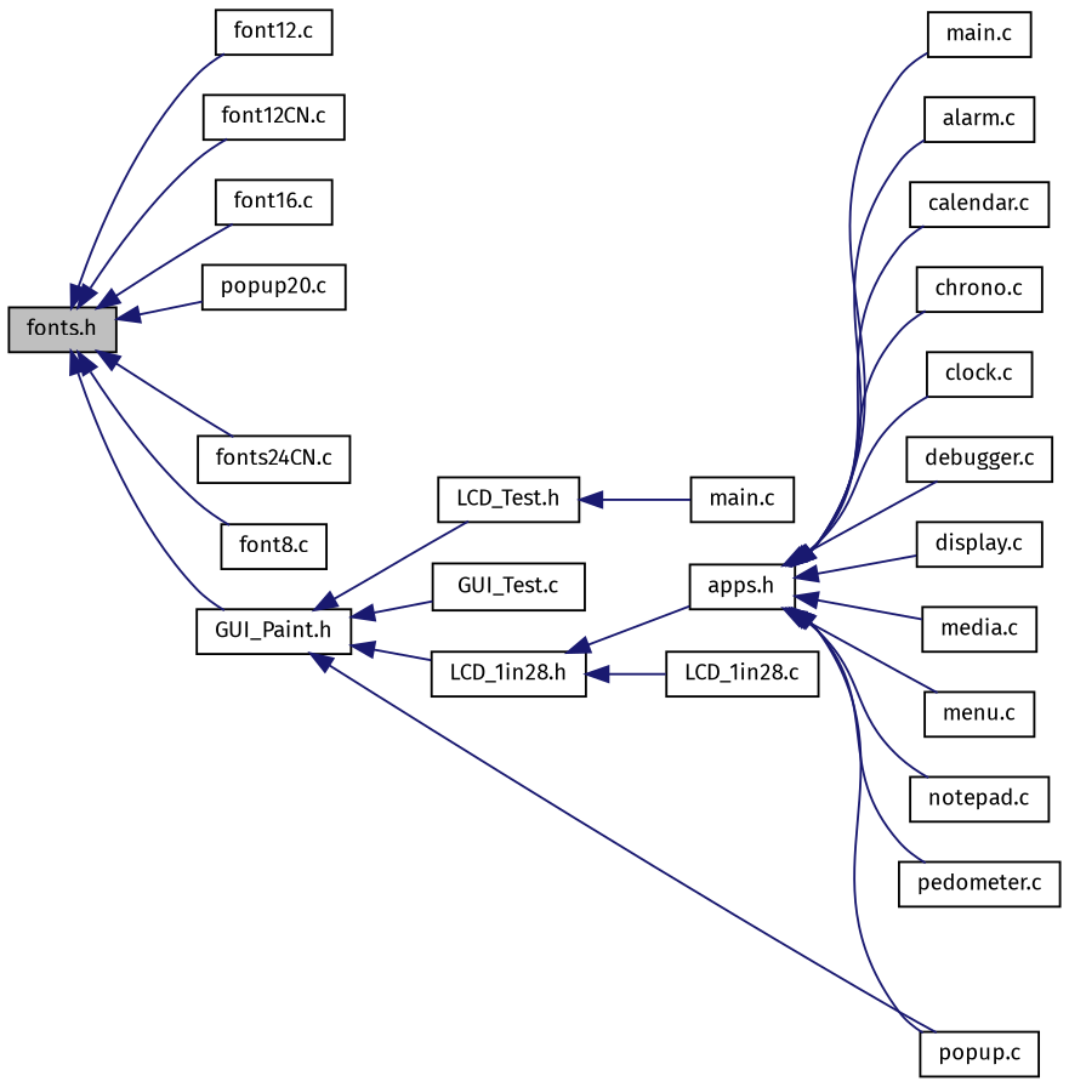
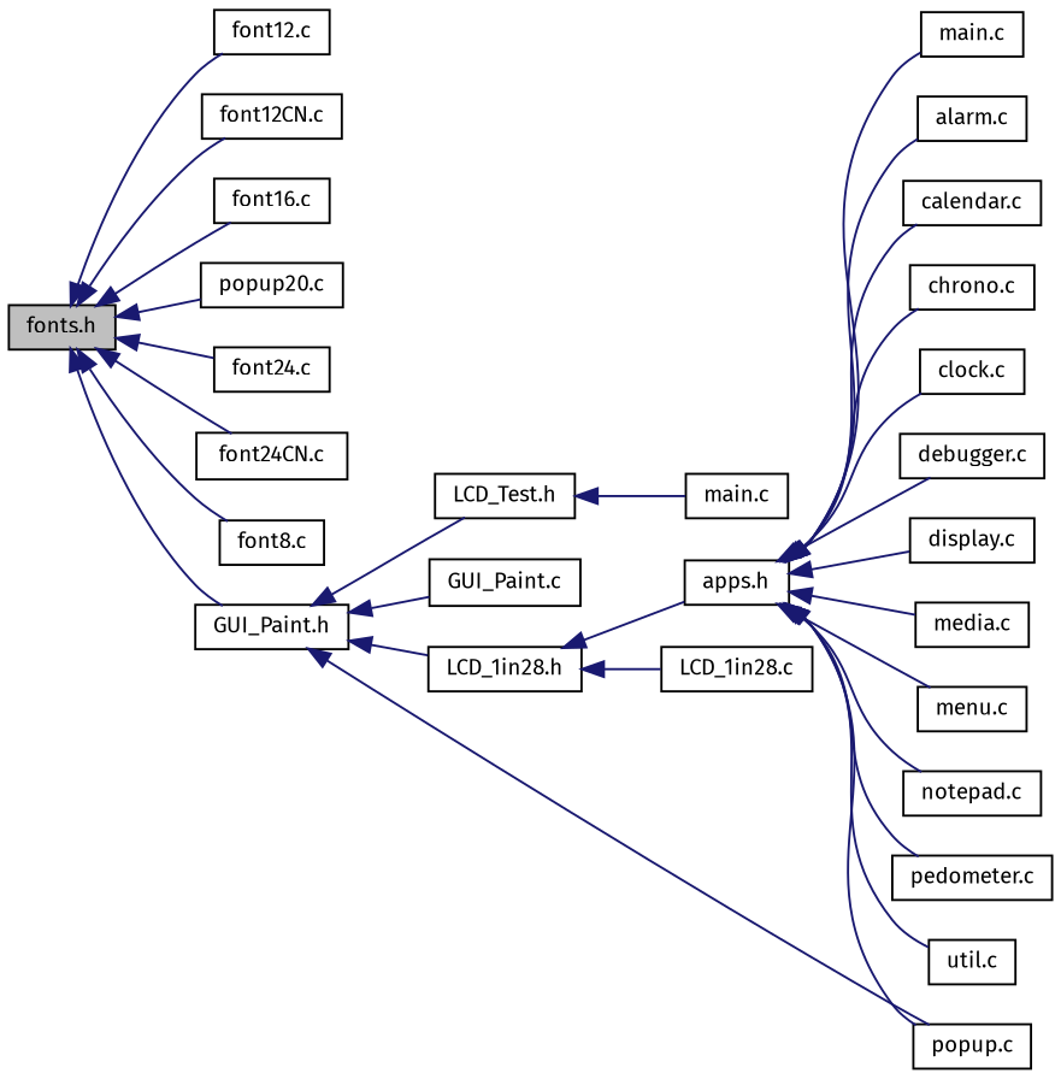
  digraph {
    fontname="Fira Sans"
    rankdir=LR
    node [color=black fontname="Fira Sans" fontsize=10 shape=record]
    edge [color=midnightblue dir=back fontname="Fira Sans" fontsize=10 labelfontname=Helvetica labelfontsize=10 style=solid]
    n1 [fillcolor=grey75 fontcolor=black height=0.2 label="fonts.h" style=filled width=0.4]
    n2 [height=0.2 label="font12.c" width=0.4]
    n3 [height=0.2 label="font12CN.c" width=0.4]
    n4 [height=0.2 label="font16.c" width=0.4]
    n5 [height=0.2 label="popup20.c" width=0.4]
-   n7 [height=0.2 label="fonts24CN.c" width=0.4]
+   n6 [height=0.2 label="font24.c" width=0.4]
+   n7 [height=0.2 label="font24CN.c" width=0.4]
    n8 [height=0.2 label="font8.c" width=0.4]
    n9 [height=0.2 label="GUI_Paint.h" width=0.4]
    n10 [height=0.2 label="LCD_Test.h" width=0.4]
-   n11 [height=0.2 label="GUI_Test.c" width=0.4]
+   n11 [height=0.2 label="GUI_Paint.c" width=0.4]
    n12 [height=0.2 label="LCD_1in28.h" width=0.4]
    n13 [height=0.2 label="popup.c" width=0.4]
    n14 [height=0.2 label="main.c" width=0.4]
    n15 [height=0.2 label="apps.h" width=0.4]
    n16 [height=0.2 label="LCD_1in28.c" width=0.4]
    n17 [height=0.2 label="main.c" width=0.4]
    n18 [height=0.2 label="alarm.c" width=0.4]
    n19 [height=0.2 label="calendar.c" width=0.4]
    n20 [height=0.2 label="chrono.c" width=0.4]
    n21 [height=0.2 label="clock.c" width=0.4]
    n22 [height=0.2 label="debugger.c" width=0.4]
    n23 [height=0.2 label="display.c" width=0.4]
    n24 [height=0.2 label="media.c" width=0.4]
    n25 [height=0.2 label="menu.c" width=0.4]
    n26 [height=0.2 label="notepad.c" width=0.4]
    n27 [height=0.2 label="pedometer.c" width=0.4]
+   n28 [height=0.2 label="util.c" width=0.4]
    n1 -> n2
    n1 -> n3
    n1 -> n4
    n1 -> n5
+   n1 -> n6
    n1 -> n7
    n1 -> n8
    n1 -> n9
    n9 -> n10
    n9 -> n11
    n9 -> n12
    n9 -> n13
    n10 -> n14
    n12 -> n15
    n12 -> n16
    n15 -> n13
    n15 -> n17
    n15 -> n18
    n15 -> n19
    n15 -> n20
    n15 -> n21
    n15 -> n22
    n15 -> n23
    n15 -> n24
    n15 -> n25
    n15 -> n26
    n15 -> n27
+   n15 -> n28
  }
